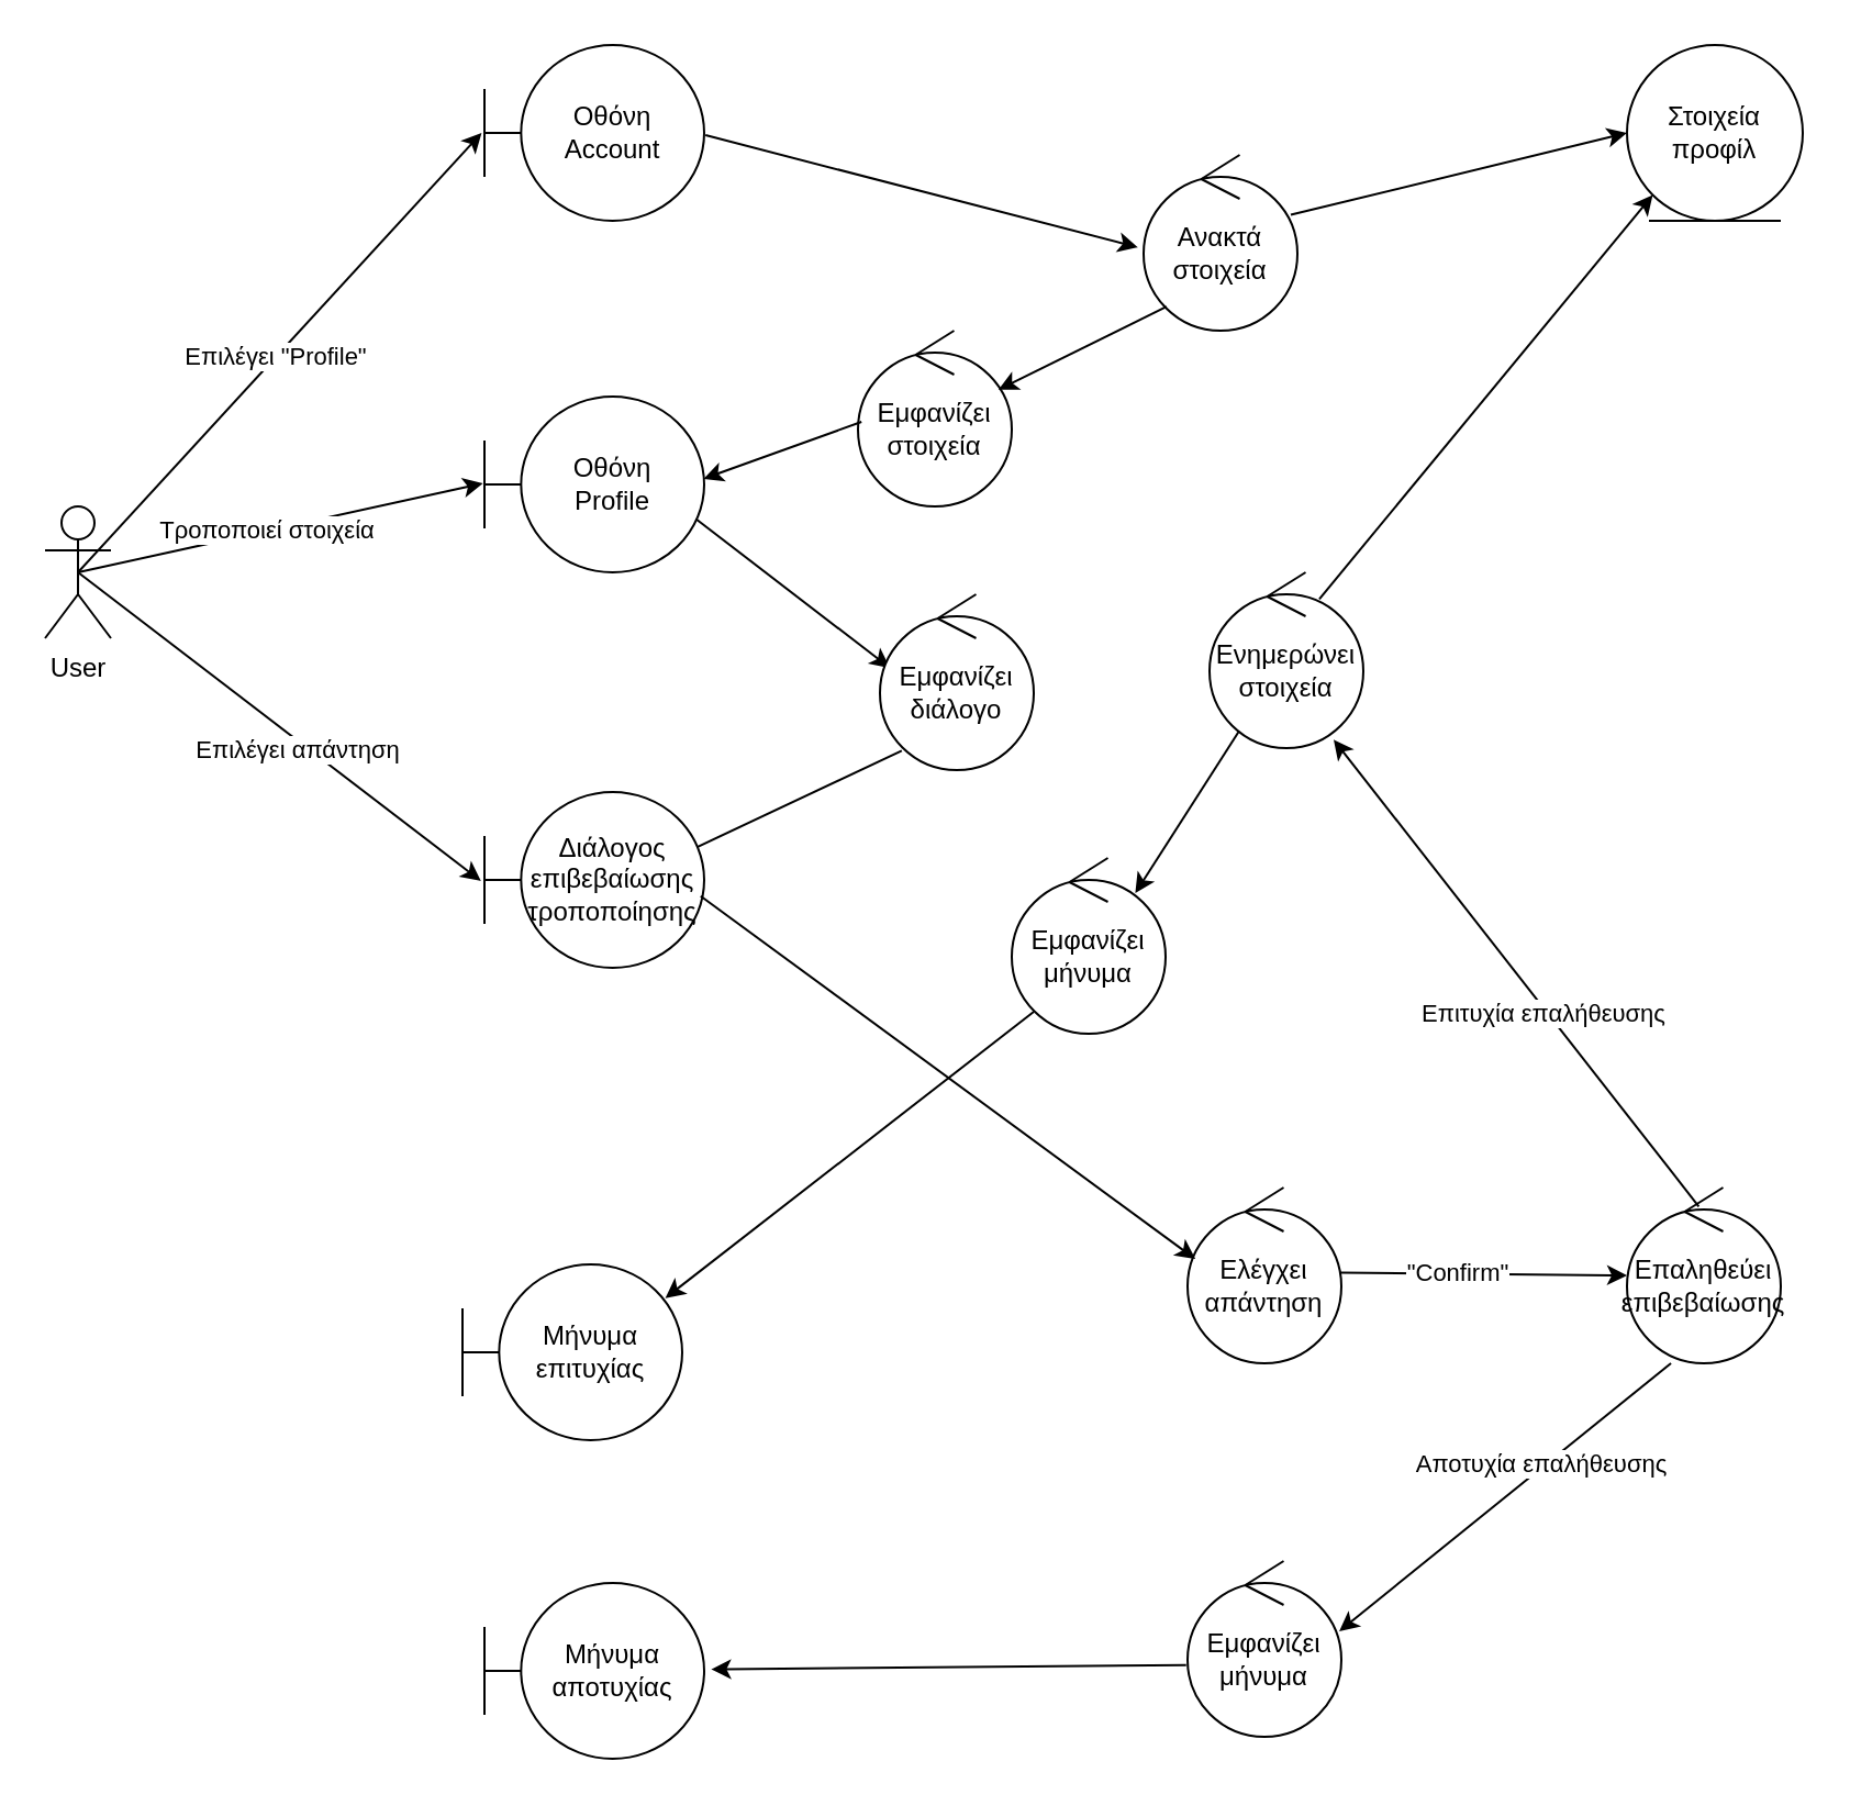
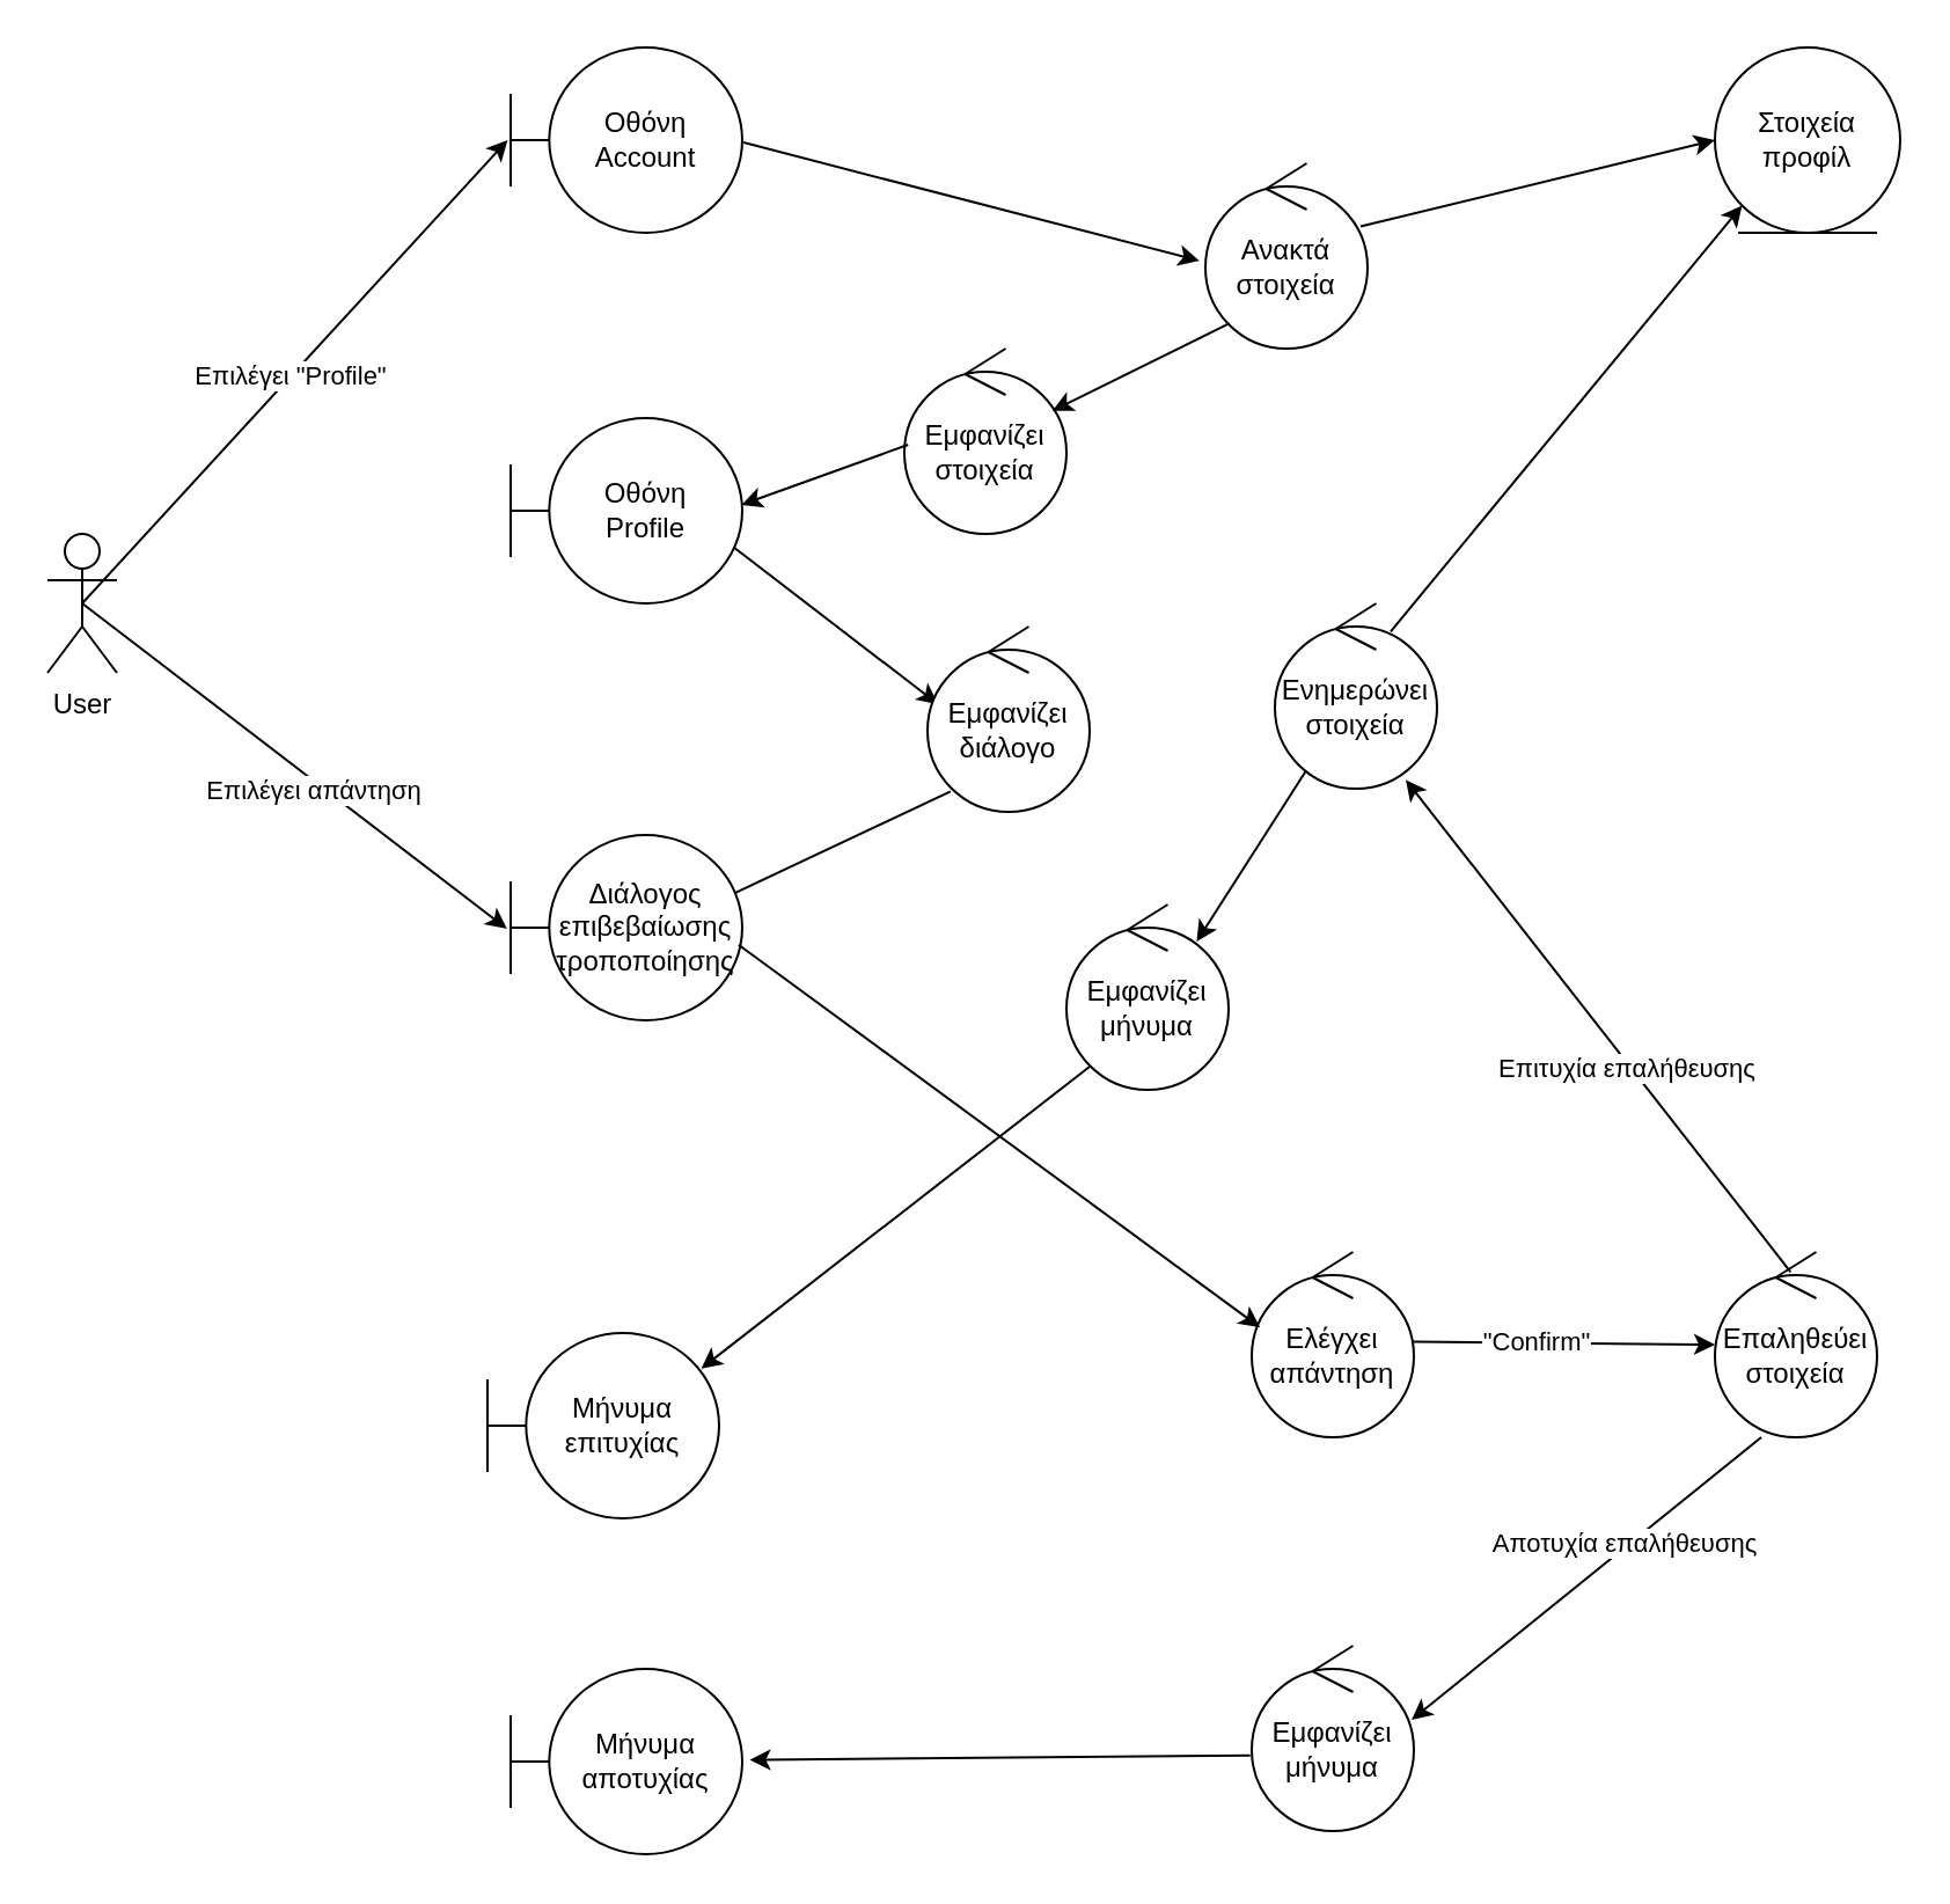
  <mxCell id="0" />
  <mxCell id="1" parent="0" />
  <mxCell id="2" value="User" style="shape=umlActor;verticalLabelPosition=bottom;verticalAlign=top;html=1;" parent="1" vertex="1"><mxGeometry x="20" y="230" width="30" height="60" as="geometry" /></mxCell>
  <mxCell id="3" value="Οθόνη&lt;br&gt;Account" style="shape=umlBoundary;whiteSpace=wrap;html=1;" parent="1" vertex="1"><mxGeometry x="220" y="20" width="100" height="80" as="geometry" /></mxCell>
  <mxCell id="4" value="Οθόνη&lt;br&gt;Profile" style="shape=umlBoundary;whiteSpace=wrap;html=1;" parent="1" vertex="1"><mxGeometry x="220" y="180" width="100" height="80" as="geometry" /></mxCell>
  <mxCell id="5" value="Εμφανίζει στοιχεία" style="ellipse;shape=umlControl;whiteSpace=wrap;html=1;" parent="1" vertex="1"><mxGeometry x="390" y="150" width="70" height="80" as="geometry" /></mxCell>
  <mxCell id="6" value="&lt;div&gt;Ανακτά&lt;/div&gt;&lt;div&gt;στοιχεία&lt;/div&gt;" style="ellipse;shape=umlControl;whiteSpace=wrap;html=1;" parent="1" vertex="1"><mxGeometry x="520" y="70" width="70" height="80" as="geometry" /></mxCell>
  <mxCell id="7" value="Στοιχεία&lt;br&gt;προφίλ" style="ellipse;shape=umlEntity;whiteSpace=wrap;html=1;" parent="1" vertex="1"><mxGeometry x="740" y="20" width="80" height="80" as="geometry" /></mxCell>
- <mxCell id="8" value="Επαληθεύει&lt;br&gt;επιβεβαίωσης" style="ellipse;shape=umlControl;whiteSpace=wrap;html=1;" parent="1" vertex="1"><mxGeometry x="740" y="540" width="70" height="80" as="geometry" /></mxCell>
+ <mxCell id="8" value="Επαληθεύει&lt;br&gt;στοιχεία" style="ellipse;shape=umlControl;whiteSpace=wrap;html=1;" parent="1" vertex="1"><mxGeometry x="740" y="540" width="70" height="80" as="geometry" /></mxCell>
  <mxCell id="9" value="Ενημερώνει&lt;br&gt;στοιχεία" style="ellipse;shape=umlControl;whiteSpace=wrap;html=1;" parent="1" vertex="1"><mxGeometry x="550" y="260" width="70" height="80" as="geometry" /></mxCell>
  <mxCell id="10" value="Εμφανίζει&lt;br&gt;μήνυμα" style="ellipse;shape=umlControl;whiteSpace=wrap;html=1;" parent="1" vertex="1"><mxGeometry x="540" y="710" width="70" height="80" as="geometry" /></mxCell>
  <mxCell id="11" value="Μήνυμα&lt;br&gt;αποτυχίας" style="shape=umlBoundary;whiteSpace=wrap;html=1;" parent="1" vertex="1"><mxGeometry x="220" y="720" width="100" height="80" as="geometry" /></mxCell>
  <mxCell id="12" value="" style="endArrow=classic;html=1;rounded=0;exitX=1.006;exitY=0.513;exitDx=0;exitDy=0;exitPerimeter=0;entryX=-0.037;entryY=0.526;entryDx=0;entryDy=0;entryPerimeter=0;" parent="1" source="3" target="6" edge="1"><mxGeometry width="50" height="50" relative="1" as="geometry"><mxPoint x="360" y="180" as="sourcePoint" /><mxPoint x="410" y="130" as="targetPoint" /></mxGeometry></mxCell>
  <mxCell id="13" value="" style="endArrow=classic;html=1;rounded=0;exitX=0.149;exitY=0.863;exitDx=0;exitDy=0;exitPerimeter=0;entryX=0.913;entryY=0.336;entryDx=0;entryDy=0;entryPerimeter=0;" parent="1" source="6" target="5" edge="1"><mxGeometry width="50" height="50" relative="1" as="geometry"><mxPoint x="390" y="360" as="sourcePoint" /><mxPoint x="440" y="310" as="targetPoint" /></mxGeometry></mxCell>
  <mxCell id="14" value="" style="endArrow=classic;html=1;rounded=0;exitX=0.957;exitY=0.341;exitDx=0;exitDy=0;exitPerimeter=0;entryX=0;entryY=0.5;entryDx=0;entryDy=0;" parent="1" source="6" target="7" edge="1"><mxGeometry width="50" height="50" relative="1" as="geometry"><mxPoint x="600" y="100" as="sourcePoint" /><mxPoint x="650" y="50" as="targetPoint" /></mxGeometry></mxCell>
  <mxCell id="15" value="" style="endArrow=classic;html=1;rounded=0;exitX=0.023;exitY=0.519;exitDx=0;exitDy=0;exitPerimeter=0;entryX=0.997;entryY=0.468;entryDx=0;entryDy=0;entryPerimeter=0;" parent="1" source="5" target="4" edge="1"><mxGeometry width="50" height="50" relative="1" as="geometry"><mxPoint x="350" y="300" as="sourcePoint" /><mxPoint x="400" y="250" as="targetPoint" /></mxGeometry></mxCell>
  <mxCell id="16" value="" style="endArrow=classic;html=1;rounded=0;exitX=0.963;exitY=0.697;exitDx=0;exitDy=0;exitPerimeter=0;entryX=0.065;entryY=0.419;entryDx=0;entryDy=0;entryPerimeter=0;" parent="1" source="4" target="27" edge="1"><mxGeometry width="50" height="50" relative="1" as="geometry"><mxPoint x="350" y="300" as="sourcePoint" /><mxPoint x="420" y="290" as="targetPoint" /></mxGeometry></mxCell>
  <mxCell id="17" value="" style="endArrow=classic;html=1;rounded=0;entryX=0.807;entryY=0.952;entryDx=0;entryDy=0;entryPerimeter=0;exitX=0.467;exitY=0.108;exitDx=0;exitDy=0;exitPerimeter=0;" parent="1" source="8" target="9" edge="1"><mxGeometry width="50" height="50" relative="1" as="geometry"><mxPoint x="400" y="280" as="sourcePoint" /><mxPoint x="450" y="230" as="targetPoint" /></mxGeometry></mxCell>
  <mxCell id="18" value="Επιτυχία επαλήθευσης" style="edgeLabel;html=1;align=center;verticalAlign=middle;resizable=0;points=[];" parent="17" connectable="0" vertex="1"><mxGeometry x="-0.163" y="2" relative="1" as="geometry"><mxPoint as="offset" /></mxGeometry></mxCell>
  <mxCell id="19" value="" style="endArrow=classic;html=1;rounded=0;exitX=0.286;exitY=1;exitDx=0;exitDy=0;exitPerimeter=0;entryX=0.986;entryY=0.4;entryDx=0;entryDy=0;entryPerimeter=0;" parent="1" source="8" target="10" edge="1"><mxGeometry width="50" height="50" relative="1" as="geometry"><mxPoint x="390" y="500" as="sourcePoint" /><mxPoint x="440" y="450" as="targetPoint" /></mxGeometry></mxCell>
  <mxCell id="20" value="Αποτυχία επαλήθευσης" style="edgeLabel;html=1;align=center;verticalAlign=middle;resizable=0;points=[];" parent="19" connectable="0" vertex="1"><mxGeometry x="-0.229" y="-2" relative="1" as="geometry"><mxPoint as="offset" /></mxGeometry></mxCell>
  <mxCell id="21" value="" style="endArrow=classic;html=1;rounded=0;entryX=0;entryY=1;entryDx=0;entryDy=0;exitX=0.714;exitY=0.152;exitDx=0;exitDy=0;exitPerimeter=0;" parent="1" source="9" target="7" edge="1"><mxGeometry width="50" height="50" relative="1" as="geometry"><mxPoint x="740" y="205" as="sourcePoint" /><mxPoint x="790" y="155" as="targetPoint" /></mxGeometry></mxCell>
  <mxCell id="22" value="" style="endArrow=classic;html=1;rounded=0;exitX=-0.009;exitY=0.592;exitDx=0;exitDy=0;exitPerimeter=0;entryX=1.032;entryY=0.491;entryDx=0;entryDy=0;entryPerimeter=0;" parent="1" source="10" target="11" edge="1"><mxGeometry width="50" height="50" relative="1" as="geometry"><mxPoint x="350" y="620" as="sourcePoint" /><mxPoint x="400" y="570" as="targetPoint" /></mxGeometry></mxCell>
  <mxCell id="23" value="" style="endArrow=classic;html=1;rounded=0;entryX=-0.013;entryY=0.5;entryDx=0;entryDy=0;entryPerimeter=0;exitX=0.5;exitY=0.5;exitDx=0;exitDy=0;exitPerimeter=0;" parent="1" source="2" target="3" edge="1"><mxGeometry width="50" height="50" relative="1" as="geometry"><mxPoint x="40" y="260" as="sourcePoint" /><mxPoint x="250" y="160" as="targetPoint" /></mxGeometry></mxCell>
  <mxCell id="24" value="Επιλέγει &quot;Profile&quot;" style="edgeLabel;html=1;align=center;verticalAlign=middle;resizable=0;points=[];" parent="23" connectable="0" vertex="1"><mxGeometry x="-0.021" y="1" relative="1" as="geometry"><mxPoint as="offset" /></mxGeometry></mxCell>
- <mxCell id="25" value="" style="endArrow=classic;html=1;rounded=0;exitX=0.5;exitY=0.5;exitDx=0;exitDy=0;exitPerimeter=0;entryX=-0.007;entryY=0.494;entryDx=0;entryDy=0;entryPerimeter=0;" parent="1" source="2" target="4" edge="1"><mxGeometry width="50" height="50" relative="1" as="geometry"><mxPoint x="40" y="260" as="sourcePoint" /><mxPoint x="250" y="160" as="targetPoint" /></mxGeometry></mxCell>
- <mxCell id="26" value="Τροποποιεί στοιχεία" style="edgeLabel;html=1;align=center;verticalAlign=middle;resizable=0;points=[];" parent="25" connectable="0" vertex="1"><mxGeometry x="-0.07" y="1" relative="1" as="geometry"><mxPoint as="offset" /></mxGeometry></mxCell>
  <mxCell id="27" value="Εμφανίζει&lt;br&gt;διάλογο" style="ellipse;shape=umlControl;whiteSpace=wrap;html=1;" parent="1" vertex="1"><mxGeometry x="400" y="270" width="70" height="80" as="geometry" /></mxCell>
  <mxCell id="28" value="Διάλογος&lt;br&gt;επιβεβαίωσης&lt;br&gt;τροποποίησης" style="shape=umlBoundary;whiteSpace=wrap;html=1;" parent="1" vertex="1"><mxGeometry x="220" y="360" width="100" height="80" as="geometry" /></mxCell>
  <mxCell id="29" value="" style="endArrow=none;html=1;rounded=0;exitX=0.142;exitY=0.89;exitDx=0;exitDy=0;exitPerimeter=0;entryX=0.968;entryY=0.313;entryDx=0;entryDy=0;entryPerimeter=0;" parent="1" source="27" target="28" edge="1"><mxGeometry width="50" height="50" relative="1" as="geometry"><mxPoint x="470" y="430" as="sourcePoint" /><mxPoint x="520" y="380" as="targetPoint" /></mxGeometry></mxCell>
  <mxCell id="30" value="" style="endArrow=classic;html=1;rounded=0;exitX=0.5;exitY=0.5;exitDx=0;exitDy=0;exitPerimeter=0;entryX=-0.016;entryY=0.506;entryDx=0;entryDy=0;entryPerimeter=0;" parent="1" source="2" target="28" edge="1"><mxGeometry width="50" height="50" relative="1" as="geometry"><mxPoint x="470" y="400" as="sourcePoint" /><mxPoint x="520" y="350" as="targetPoint" /></mxGeometry></mxCell>
  <mxCell id="31" value="Επιλέγει απάντηση" style="edgeLabel;html=1;align=center;verticalAlign=middle;resizable=0;points=[];" parent="30" connectable="0" vertex="1"><mxGeometry x="0.104" y="-3" relative="1" as="geometry"><mxPoint as="offset" /></mxGeometry></mxCell>
  <mxCell id="32" value="Ελέγχει&lt;br&gt;απάντηση" style="ellipse;shape=umlControl;whiteSpace=wrap;html=1;" parent="1" vertex="1"><mxGeometry x="540" y="540" width="70" height="80" as="geometry" /></mxCell>
  <mxCell id="33" value="" style="endArrow=classic;html=1;rounded=0;exitX=0.984;exitY=0.592;exitDx=0;exitDy=0;exitPerimeter=0;entryX=0.051;entryY=0.407;entryDx=0;entryDy=0;entryPerimeter=0;" parent="1" source="28" target="32" edge="1"><mxGeometry width="50" height="50" relative="1" as="geometry"><mxPoint x="470" y="460" as="sourcePoint" /><mxPoint x="442.24" y="453.52" as="targetPoint" /></mxGeometry></mxCell>
  <mxCell id="34" value="" style="endArrow=classic;html=1;rounded=0;exitX=0.995;exitY=0.485;exitDx=0;exitDy=0;exitPerimeter=0;entryX=0;entryY=0.5;entryDx=0;entryDy=0;entryPerimeter=0;" parent="1" source="32" target="8" edge="1"><mxGeometry width="50" height="50" relative="1" as="geometry"><mxPoint x="450" y="460" as="sourcePoint" /><mxPoint x="500" y="410" as="targetPoint" /></mxGeometry></mxCell>
  <mxCell id="35" value="&quot;Confirm&quot;" style="edgeLabel;html=1;align=center;verticalAlign=middle;resizable=0;points=[];" parent="34" connectable="0" vertex="1"><mxGeometry x="-0.187" y="1" relative="1" as="geometry"><mxPoint as="offset" /></mxGeometry></mxCell>
  <mxCell id="36" value="Μήνυμα&lt;br&gt;επιτυχίας" style="shape=umlBoundary;whiteSpace=wrap;html=1;" vertex="1" parent="1"><mxGeometry x="210" y="575" width="100" height="80" as="geometry" /></mxCell>
  <mxCell id="37" value="Εμφανίζει&lt;br&gt;μήνυμα" style="ellipse;shape=umlControl;whiteSpace=wrap;html=1;" vertex="1" parent="1"><mxGeometry x="460" y="390" width="70" height="80" as="geometry" /></mxCell>
  <mxCell id="38" value="" style="endArrow=classic;html=1;exitX=0.191;exitY=0.905;exitDx=0;exitDy=0;exitPerimeter=0;entryX=0.803;entryY=0.2;entryDx=0;entryDy=0;entryPerimeter=0;" edge="1" parent="1" source="9" target="37"><mxGeometry width="50" height="50" relative="1" as="geometry"><mxPoint x="460" y="470" as="sourcePoint" /><mxPoint x="510" y="420" as="targetPoint" /></mxGeometry></mxCell>
  <mxCell id="39" value="" style="endArrow=classic;html=1;entryX=0.923;entryY=0.192;entryDx=0;entryDy=0;entryPerimeter=0;" edge="1" parent="1" target="36"><mxGeometry width="50" height="50" relative="1" as="geometry"><mxPoint x="470" y="460" as="sourcePoint" /><mxPoint x="420" y="620" as="targetPoint" /></mxGeometry></mxCell>
